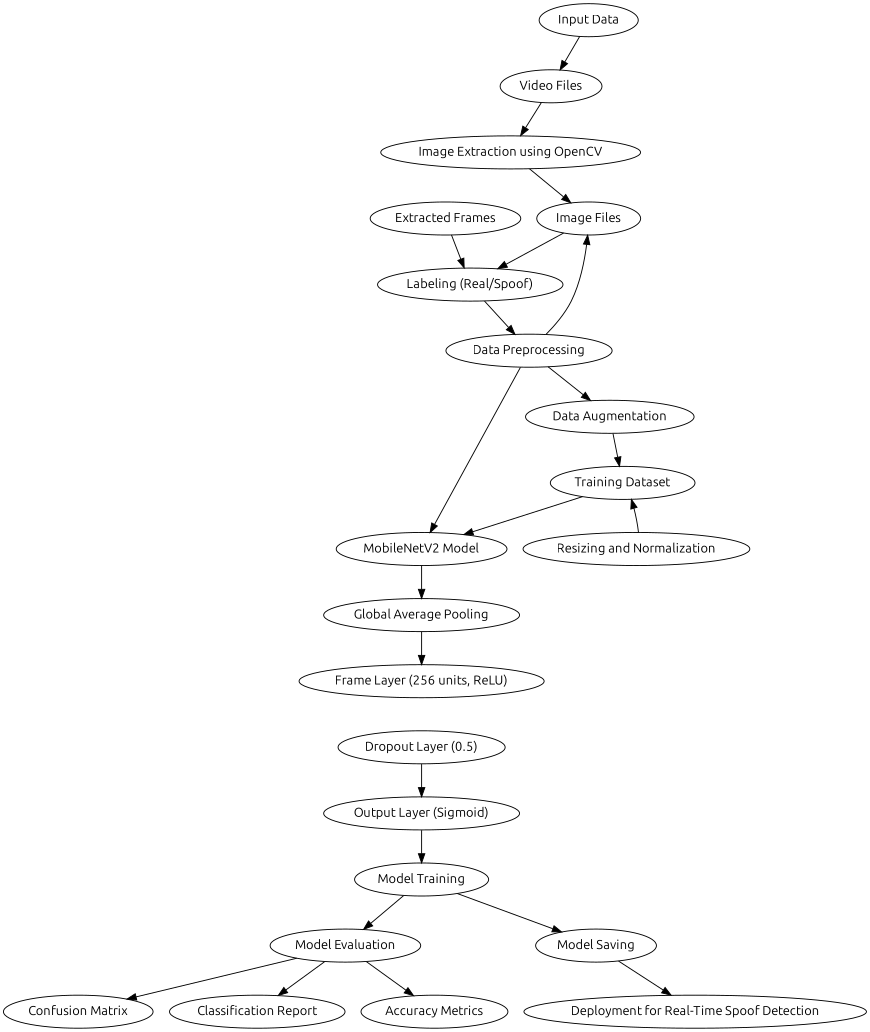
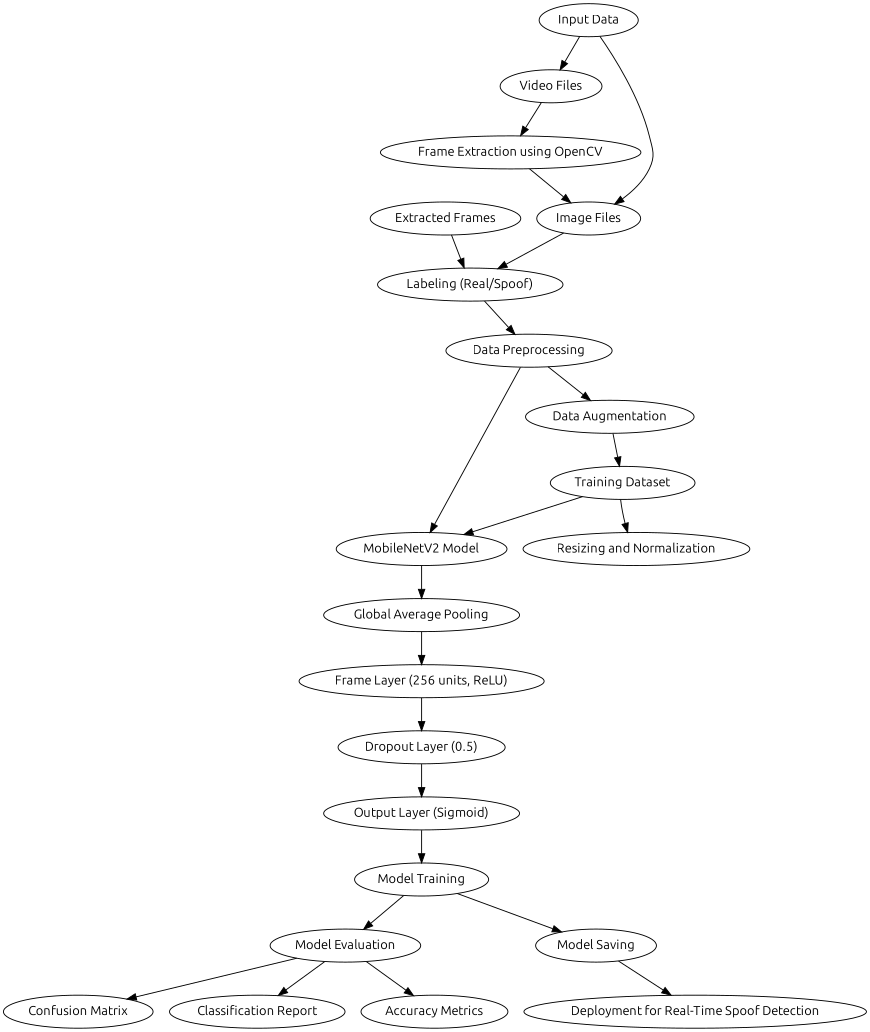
  digraph {
    fontname=Ubuntu
    node [fontname=Ubuntu]
    edge [fontname=Ubuntu]
    n1 [label="Input Data"]
    n2 [label="Video Files"]
    n3 [label="Image Files"]
-   n4 [label="Image Extraction using OpenCV"]
+   n4 [label="Frame Extraction using OpenCV"]
    n5 [label="Labeling (Real/Spoof)"]
    n6 [label="Data Preprocessing"]
    n7 [label="Extracted Frames"]
    n8 [label="Data Augmentation"]
    n9 [label="MobileNetV2 Model"]
    n10 [label="Training Dataset"]
    n11 [label="Resizing and Normalization"]
    n12 [label="Global Average Pooling"]
    n13 [label="Frame Layer (256 units, ReLU)"]
    n14 [label="Dropout Layer (0.5)"]
    n15 [label="Output Layer (Sigmoid)"]
    n16 [label="Model Training"]
    n17 [label="Model Evaluation"]
    n18 [label="Model Saving"]
    n19 [label="Confusion Matrix"]
    n20 [label="Classification Report"]
    n21 [label="Accuracy Metrics"]
    n22 [label="Deployment for Real-Time Spoof Detection"]
    n1 -> n2
-   n6 -> n3
+   n1 -> n3
    n2 -> n4
    n3 -> n5
    n4 -> n3
    n5 -> n6
    n6 -> n8
    n6 -> n9
    n7 -> n5
    n8 -> n10
    n9 -> n12
    n10 -> n9
-   n11 -> n10
+   n10 -> n11
    n12 -> n13
+   n13 -> n14
    n14 -> n15
    n15 -> n16
    n16 -> n17
    n16 -> n18
    n17 -> n19
    n17 -> n20
    n17 -> n21
    n18 -> n22
  }
